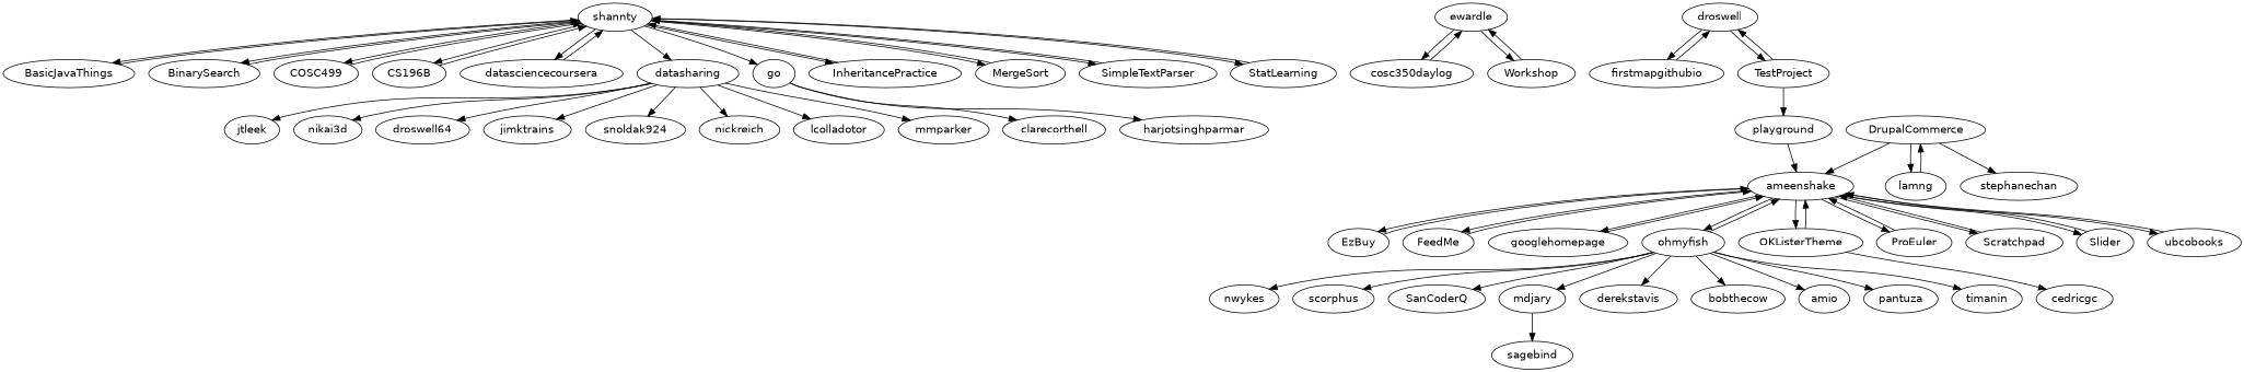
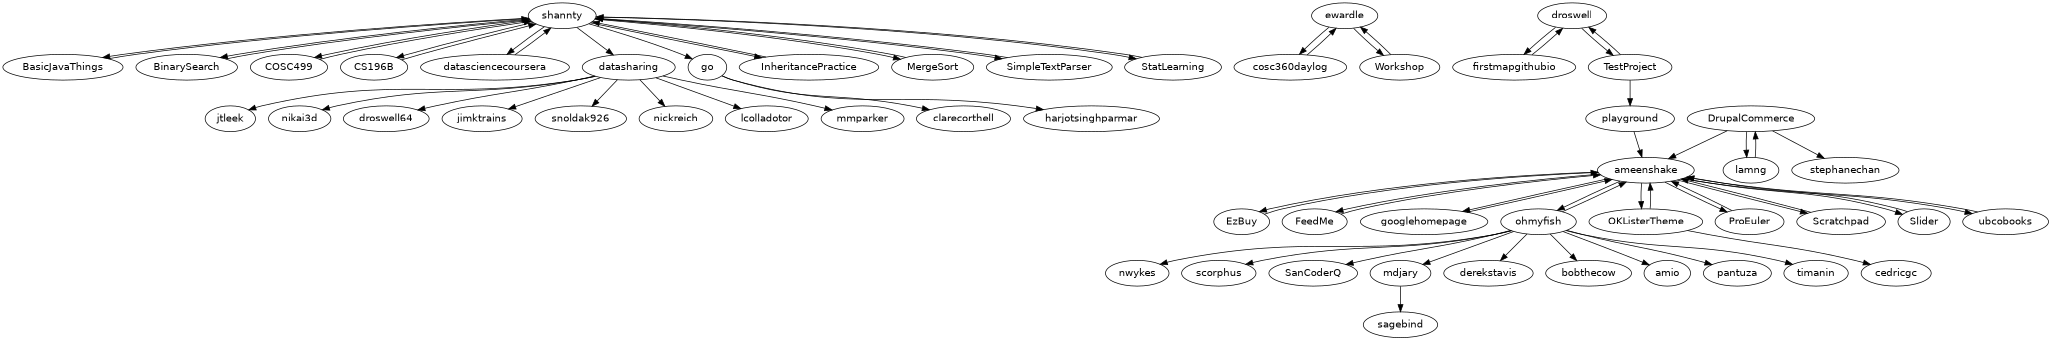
  digraph {
    fontname="DejaVu Sans"
    node [fontname="DejaVu Sans"]
    edge [fontname="DejaVu Sans"]
    shannty
    BasicJavaThings
    BinarySearch
    COSC499
    n5 [label=CS196B]
    datasciencecoursera
    datasharing
    go
    InheritancePractice
    MergeSort
    SimpleTextParser
    StatLearning
    jtleek
    nikai3d
    n15 [label=droswell64]
    jimktrains
-   snoldak924
+   snoldak924 [label=snoldak926]
    nickreich
    lcolladotor
    mmparker
    clarecorthell
    harjotsinghparmar
    ewardle
-   cosc360daylog [label=cosc350daylog]
+   cosc360daylog
    Workshop
    droswell
    firstmapgithubio
    TestProject
    playground
    lamng
    DrupalCommerce
    ameenshake
    stephanechan
    EzBuy
    FeedMe
    googlehomepage
    ohmyfish
    OKListerTheme
    ProEuler
    Scratchpad
    Slider
    ubcobooks
    nwykes
    scorphus
    SanCoderQ
    mdjary
    derekstavis
    bobthecow
    amio
    pantuza
    timanin
    cedricgc
    sagebind
    shannty -> BasicJavaThings
    shannty -> BinarySearch
    shannty -> COSC499
    shannty -> n5
    shannty -> datasciencecoursera
    shannty -> datasharing
    shannty -> go
    shannty -> InheritancePractice
    shannty -> MergeSort
    shannty -> SimpleTextParser
    shannty -> StatLearning
    BasicJavaThings -> shannty
    BinarySearch -> shannty
    COSC499 -> shannty
    n5 -> shannty
    datasciencecoursera -> shannty
    datasharing -> jtleek
    datasharing -> nikai3d
    datasharing -> n15
    datasharing -> jimktrains
    datasharing -> snoldak924
    datasharing -> nickreich
    datasharing -> lcolladotor
    datasharing -> mmparker
    go -> clarecorthell
    go -> harjotsinghparmar
    InheritancePractice -> shannty
    MergeSort -> shannty
    SimpleTextParser -> shannty
    StatLearning -> shannty
    ewardle -> cosc360daylog
    ewardle -> Workshop
    cosc360daylog -> ewardle
    Workshop -> ewardle
    droswell -> firstmapgithubio
    droswell -> TestProject
    firstmapgithubio -> droswell
    TestProject -> droswell
    TestProject -> playground
    playground -> ameenshake
    lamng -> DrupalCommerce
    DrupalCommerce -> lamng
    DrupalCommerce -> ameenshake
    DrupalCommerce -> stephanechan
    ameenshake -> EzBuy
    ameenshake -> FeedMe
    ameenshake -> googlehomepage
    ameenshake -> ohmyfish
    ameenshake -> OKListerTheme
    ameenshake -> ProEuler
    ameenshake -> Scratchpad
    ameenshake -> Slider
    ameenshake -> ubcobooks
    EzBuy -> ameenshake
    FeedMe -> ameenshake
    googlehomepage -> ameenshake
    ohmyfish -> ameenshake
    ohmyfish -> nwykes
    ohmyfish -> scorphus
    ohmyfish -> SanCoderQ
    ohmyfish -> mdjary
    ohmyfish -> derekstavis
    ohmyfish -> bobthecow
    ohmyfish -> amio
    ohmyfish -> pantuza
    ohmyfish -> timanin
    OKListerTheme -> ameenshake
    OKListerTheme -> cedricgc
    ProEuler -> ameenshake
    Scratchpad -> ameenshake
    Slider -> ameenshake
    ubcobooks -> ameenshake
    mdjary -> sagebind
  }
